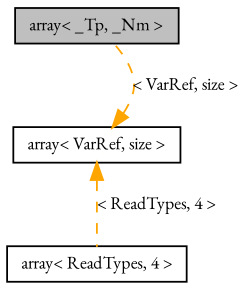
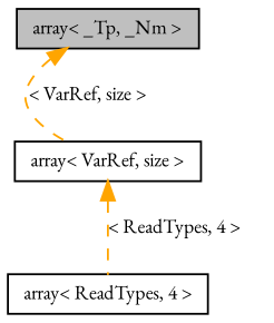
  digraph {
    fontname="EB Garamond"
    node [color=black fillcolor=white fontname="EB Garamond" fontsize=10 shape=record style=filled]
    edge [color=orange dir=back fontname="EB Garamond" fontsize=10 labelfontname=FreeSans labelfontsize=10 style=dashed]
    n1 [fillcolor=grey75 fontcolor=black height=0.2 label="array\< _Tp, _Nm \>" width=0.4]
    n2 [height=0.2 label="array\< VarRef, size \>" width=0.4]
    n3 [height=0.2 label="array\< ReadTypes, 4 \>" width=0.4]
-   n2 -> n1 [label="\< VarRef, size \>"]
+   n1 -> n2 [label="\< VarRef, size \>"]
    n2 -> n3 [label="\< ReadTypes, 4 \>"]
  }
